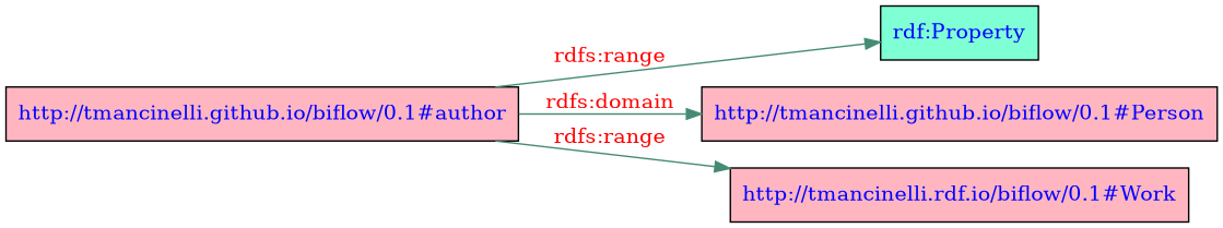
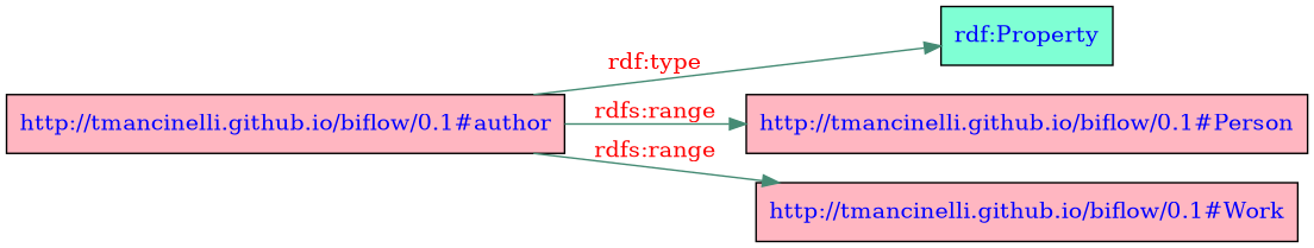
  digraph {
    rankdir=LR
    node [fillcolor=lightpink fontcolor=blue shape=box style=filled]
    edge [color=aquamarine4 fontcolor=red]
    n1 [label="http://tmancinelli.github.io/biflow/0.1#author"]
    n2 [fillcolor=aquamarine label="rdf:Property"]
    n3 [label="http://tmancinelli.github.io/biflow/0.1#Person"]
-   n4 [label="http://tmancinelli.rdf.io/biflow/0.1#Work"]
-   n1 -> n2 [label="rdfs:range"]
-   n1 -> n3 [label="rdfs:domain"]
+   n4 [label="http://tmancinelli.github.io/biflow/0.1#Work"]
+   n1 -> n2 [label="rdf:type"]
+   n1 -> n3 [label="rdfs:range"]
    n1 -> n4 [label="rdfs:range" shape=box]
  }
